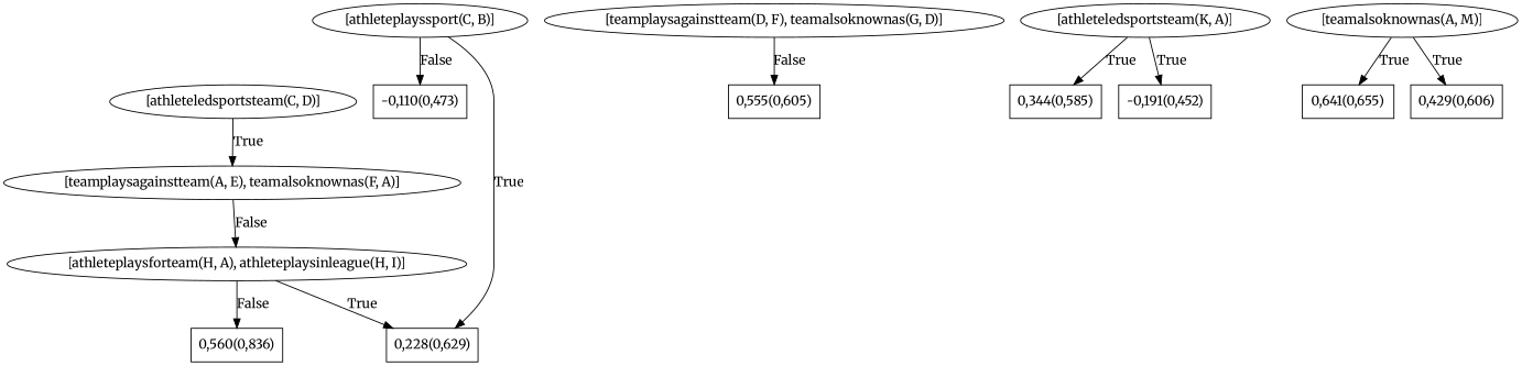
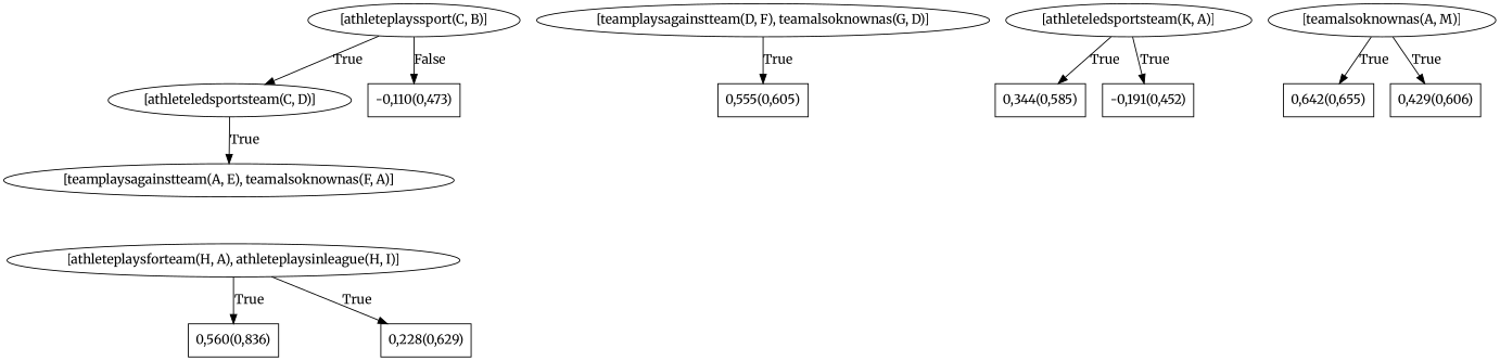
  digraph {
    fontname=Merriweather
    node [fontname=Merriweather shape=box]
    edge [fontname=Merriweather]
    n1 [label="[athleteplayssport(C, B)]" shape=""]
    n2 [label="[athleteledsportsteam(C, D)]" shape=""]
    n3 [label="-0,110(0,473)"]
    n4 [label="[teamplaysagainstteam(A, E), teamalsoknownas(F, A)]" shape=""]
    n5 [label="[athleteplaysforteam(H, A), athleteplaysinleague(H, I)]" shape=""]
    n6 [label="[teamplaysagainstteam(D, F), teamalsoknownas(G, D)]" shape=""]
    n7 [label="0,555(0,605)"]
    n8 [label="0,228(0,629)"]
    n9 [label="0,560(0,836)"]
    n10 [label="[athleteledsportsteam(K, A)]" shape=""]
    n11 [label="0,344(0,585)"]
    n12 [label="-0,191(0,452)"]
    n13 [label="[teamalsoknownas(A, M)]" shape=""]
-   n14 [label="0,641(0,655)"]
+   n14 [label="0,642(0,655)"]
    n15 [label="0,429(0,606)"]
-   n1 -> n8 [label=True]
+   n1 -> n2 [label=True]
    n1 -> n3 [label=False]
    n2 -> n4 [label=True]
-   n4 -> n5 [label=False]
    n5 -> n8 [label=True]
-   n5 -> n9 [label=False]
-   n6 -> n7 [label=False]
+   n5 -> n9 [label=True]
+   n6 -> n7 [label=True]
    n10 -> n11 [label=True]
    n10 -> n12 [label=True]
    n13 -> n14 [label=True]
    n13 -> n15 [label=True]
  }
